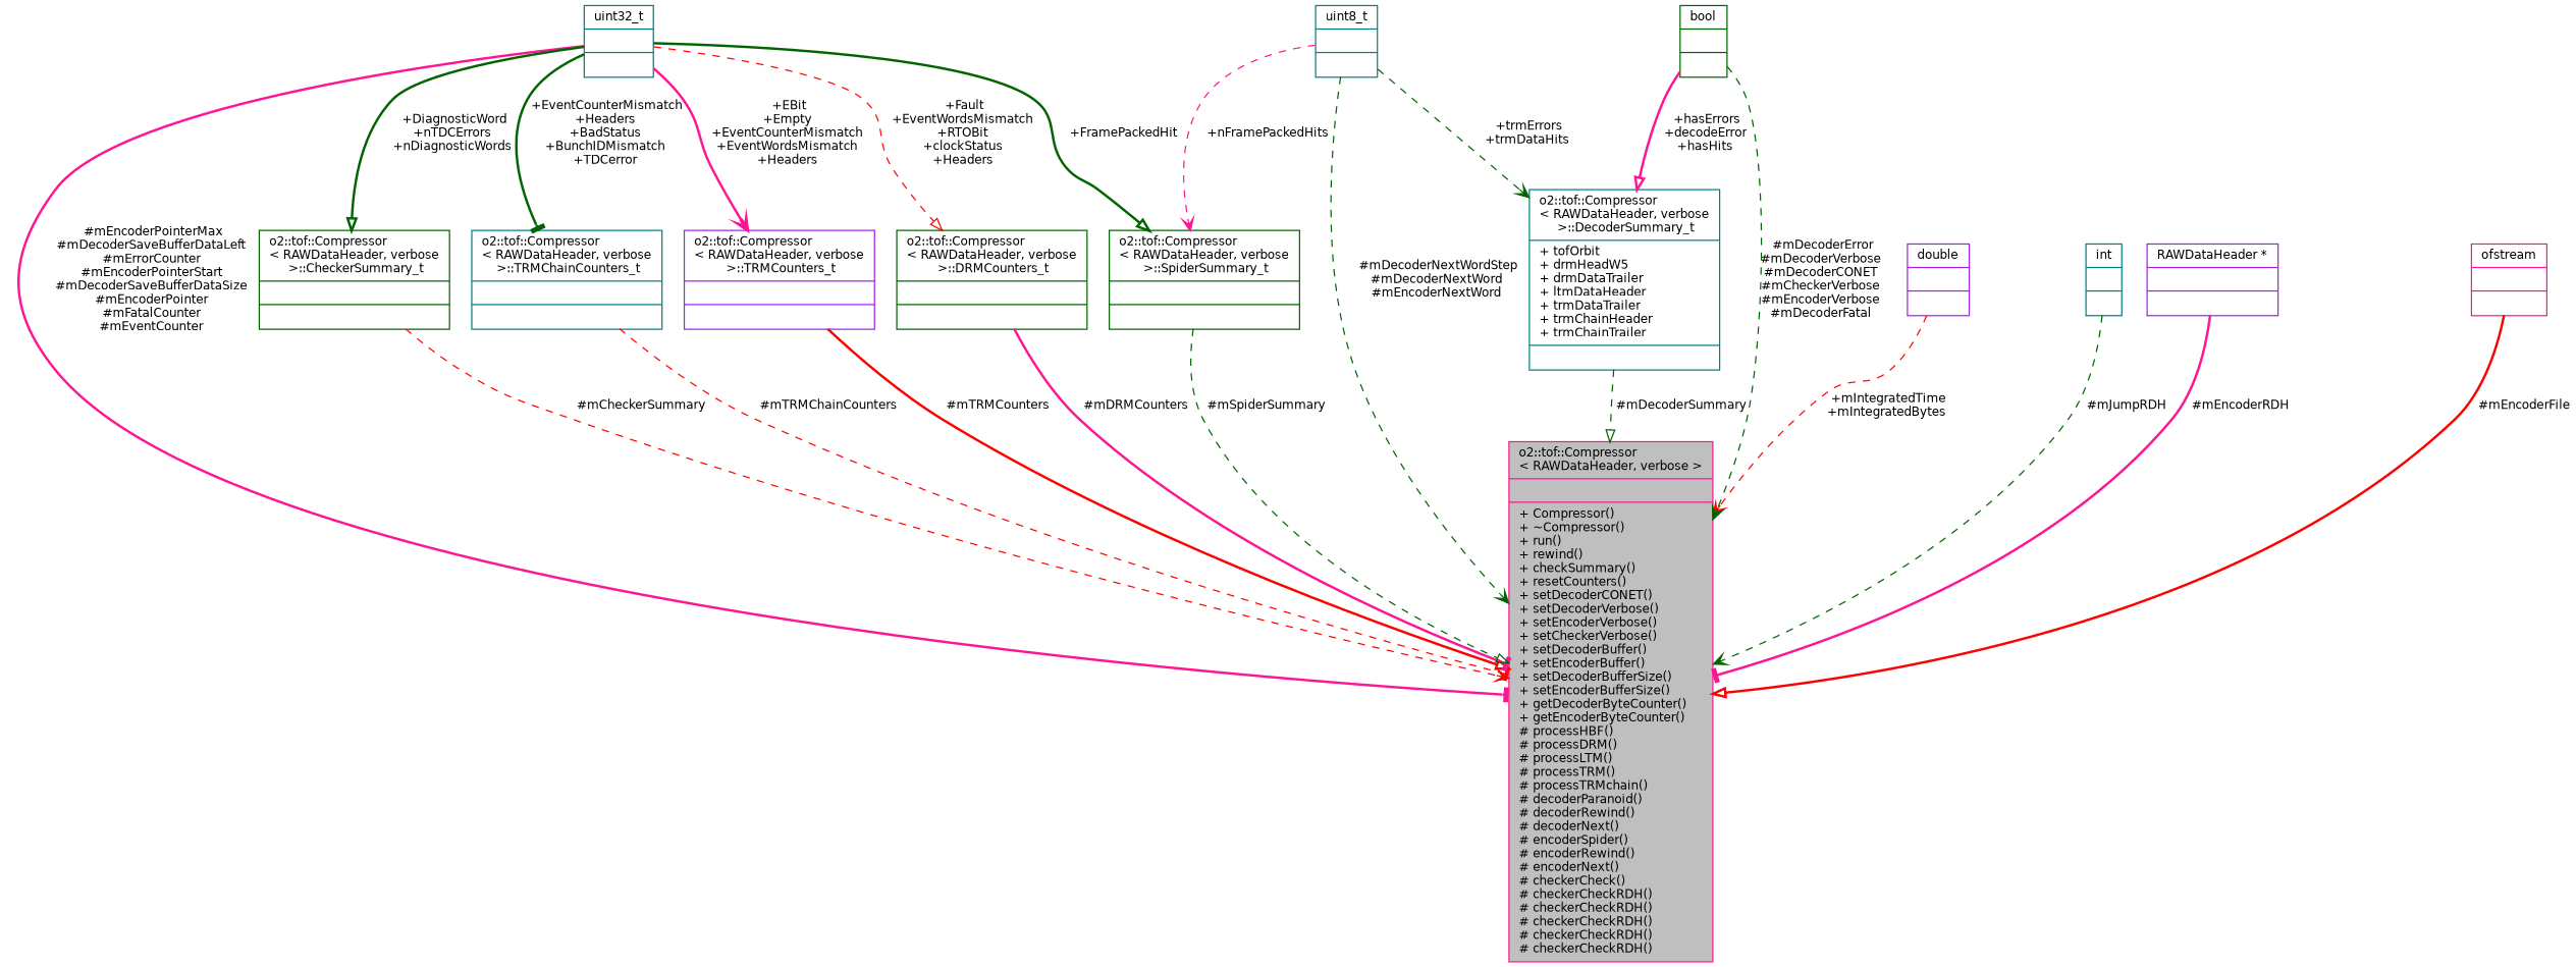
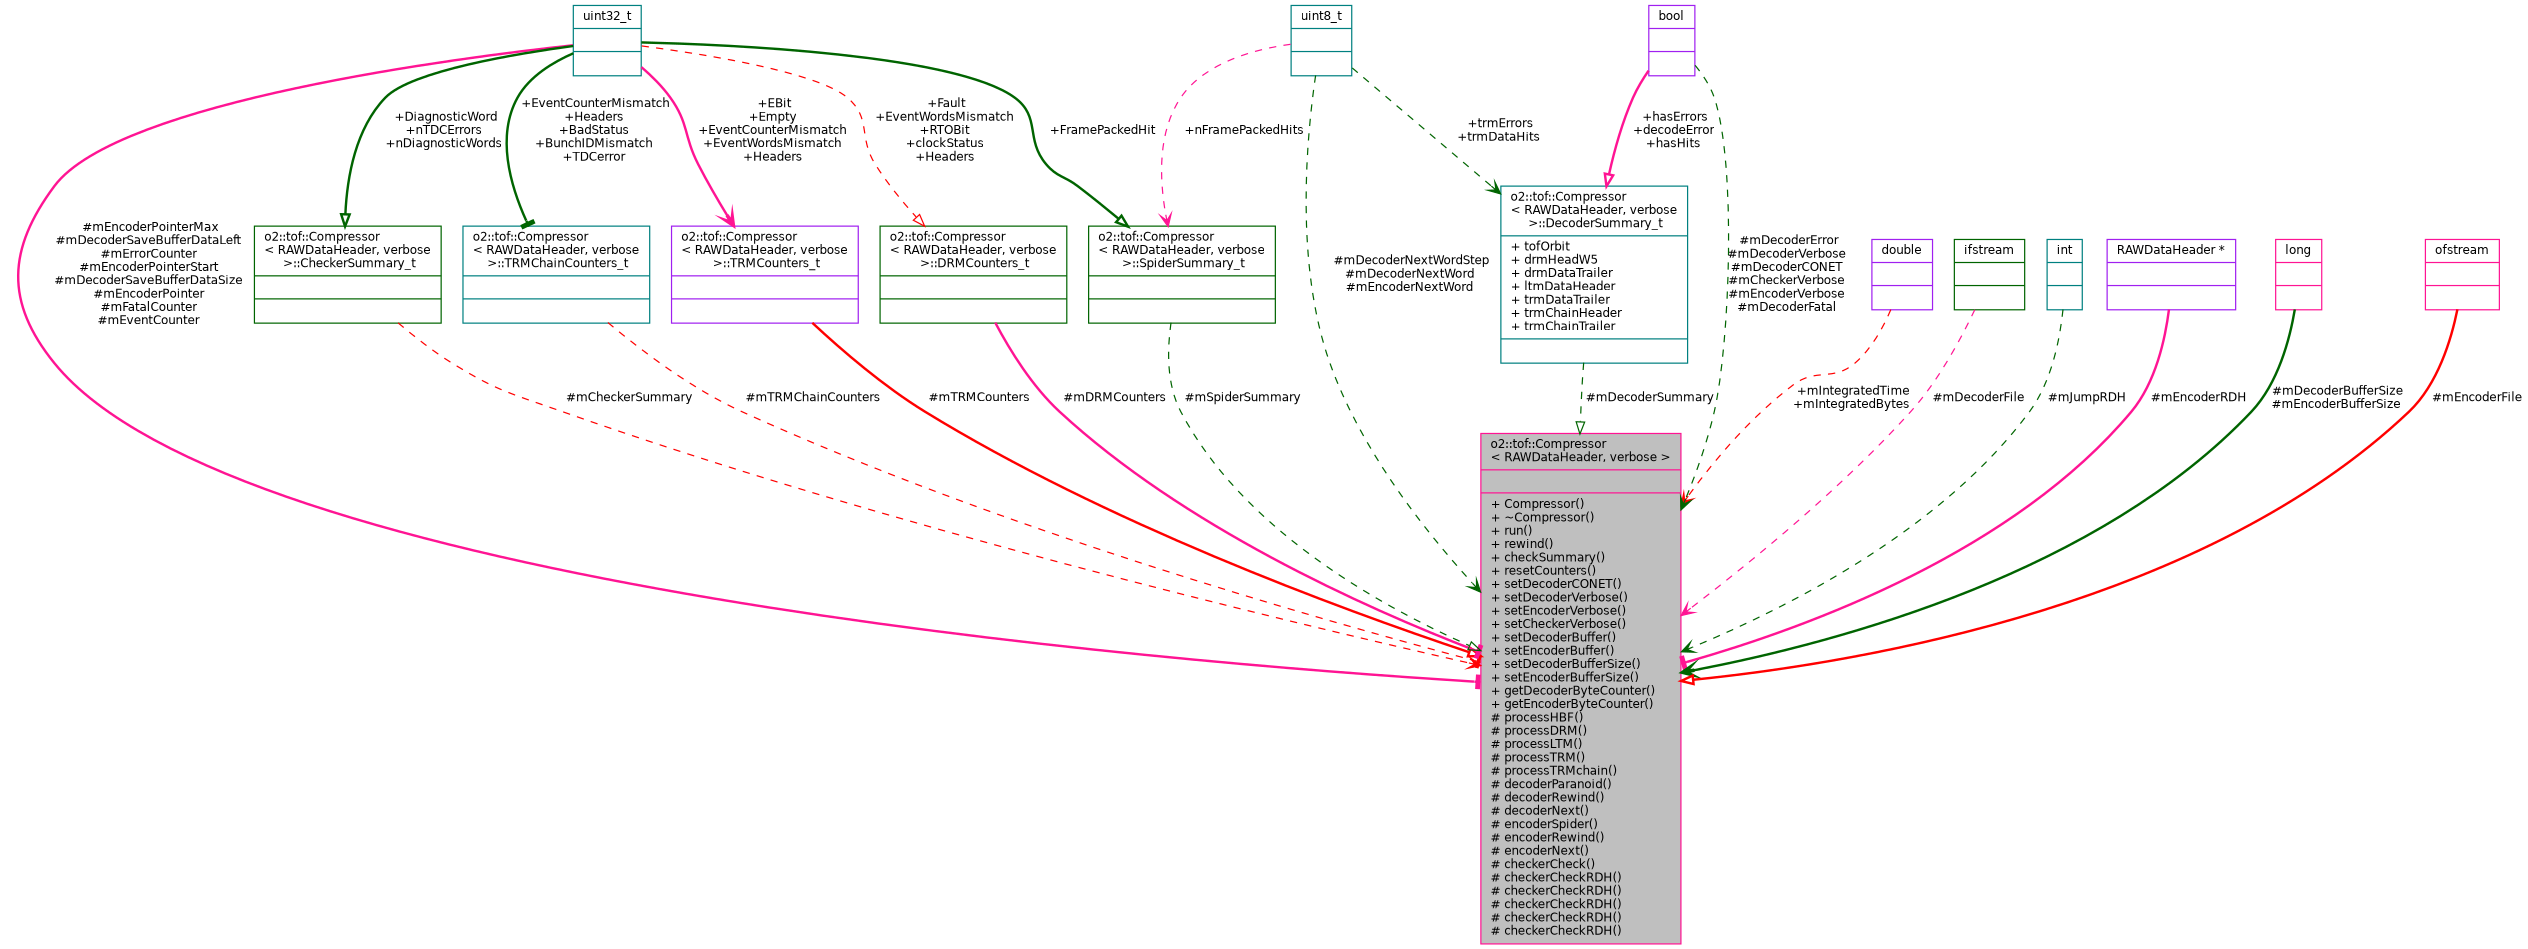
  digraph {
    node [color=darkgreen fontname=Helvetica fontsize=10 shape=record]
    edge [arrowhead=vee color=darkgreen fontname=Helvetica fontsize=10 labelfontname=Helvetica labelfontsize=10 style=dashed]
    n1 [color=deeppink fillcolor=grey75 fontcolor=black height=0.2 label="{o2::tof::Compressor\l\< RAWDataHeader, verbose \>\n||+ Compressor()\l+ ~Compressor()\l+ run()\l+ rewind()\l+ checkSummary()\l+ resetCounters()\l+ setDecoderCONET()\l+ setDecoderVerbose()\l+ setEncoderVerbose()\l+ setCheckerVerbose()\l+ setDecoderBuffer()\l+ setEncoderBuffer()\l+ setDecoderBufferSize()\l+ setEncoderBufferSize()\l+ getDecoderByteCounter()\l+ getEncoderByteCounter()\l# processHBF()\l# processDRM()\l# processLTM()\l# processTRM()\l# processTRMchain()\l# decoderParanoid()\l# decoderRewind()\l# decoderNext()\l# encoderSpider()\l# encoderRewind()\l# encoderNext()\l# checkerCheck()\l# checkerCheckRDH()\l# checkerCheckRDH()\l# checkerCheckRDH()\l# checkerCheckRDH()\l# checkerCheckRDH()\l}" style=filled width=0.4]
    n2 [height=0.2 label="{o2::tof::Compressor\l\< RAWDataHeader, verbose\l \>::CheckerSummary_t\n||}" width=0.4]
    n3 [color=teal height=0.2 label="{uint32_t\n||}" width=0.4]
    n4 [color=teal height=0.2 label="{o2::tof::Compressor\l\< RAWDataHeader, verbose\l \>::TRMChainCounters_t\n||}" width=0.4]
    n5 [color=purple height=0.2 label="{o2::tof::Compressor\l\< RAWDataHeader, verbose\l \>::TRMCounters_t\n||}" width=0.4]
    n6 [height=0.2 label="{o2::tof::Compressor\l\< RAWDataHeader, verbose\l \>::DRMCounters_t\n||}" width=0.4]
    n7 [height=0.2 label="{o2::tof::Compressor\l\< RAWDataHeader, verbose\l \>::SpiderSummary_t\n||}" width=0.4]
    n8 [color=purple height=0.2 label="{double\n||}" width=0.4]
    n9 [color=teal height=0.2 label="{o2::tof::Compressor\l\< RAWDataHeader, verbose\l \>::DecoderSummary_t\n|+ tofOrbit\l+ drmHeadW5\l+ drmDataTrailer\l+ ltmDataHeader\l+ trmDataTrailer\l+ trmChainHeader\l+ trmChainTrailer\l|}" width=0.4]
    n10 [color=teal height=0.2 label="{uint8_t\n||}" width=0.4]
-   n11 [height=0.2 label="{bool\n||}" width=0.4]
+   n11 [color=purple height=0.2 label="{bool\n||}" width=0.4]
+   n12 [height=0.2 label="{ifstream\n||}" width=0.4]
    n13 [color=teal height=0.2 label="{int\n||}" width=0.4]
    n14 [color=purple height=0.2 label="{RAWDataHeader *\n||}" width=0.4]
+   n15 [color=deeppink height=0.2 label="{long\n||}" width=0.4]
    n16 [color=deeppink height=0.2 label="{ofstream\n||}" width=0.4]
    n2 -> n1 [color=red label=" #mCheckerSummary"]
    n3 -> n1 [arrowhead=tee color=deeppink label=" #mEncoderPointerMax\n#mDecoderSaveBufferDataLeft\n#mErrorCounter\n#mEncoderPointerStart\n#mDecoderSaveBufferDataSize\n#mEncoderPointer\n#mFatalCounter\n#mEventCounter" style=bold]
    n3 -> n2 [arrowhead=onormal label=" +DiagnosticWord\n+nTDCErrors\n+nDiagnosticWords" style=bold]
    n3 -> n4 [arrowhead=tee label=" +EventCounterMismatch\n+Headers\n+BadStatus\n+BunchIDMismatch\n+TDCerror" style=bold]
    n3 -> n5 [color=deeppink label=" +EBit\n+Empty\n+EventCounterMismatch\n+EventWordsMismatch\n+Headers" style=bold]
    n3 -> n6 [arrowhead=onormal color=red label=" +Fault\n+EventWordsMismatch\n+RTOBit\n+clockStatus\n+Headers"]
    n3 -> n7 [arrowhead=onormal label=" +FramePackedHit" style=bold]
    n4 -> n1 [arrowhead=tee color=red label=" #mTRMChainCounters"]
    n5 -> n1 [arrowhead=onormal color=red label=" #mTRMCounters" style=bold]
    n6 -> n1 [arrowhead=tee color=deeppink label=" #mDRMCounters" style=bold]
    n7 -> n1 [arrowhead=onormal label=" #mSpiderSummary"]
    n8 -> n1 [color=red label=" +mIntegratedTime\n+mIntegratedBytes"]
    n9 -> n1 [arrowhead=onormal label=" #mDecoderSummary"]
    n10 -> n1 [label=" #mDecoderNextWordStep\n#mDecoderNextWord\n#mEncoderNextWord"]
    n10 -> n7 [color=deeppink label=" +nFramePackedHits"]
    n10 -> n9 [label=" +trmErrors\n+trmDataHits"]
    n11 -> n1 [label=" #mDecoderError\n#mDecoderVerbose\n#mDecoderCONET\n#mCheckerVerbose\n#mEncoderVerbose\n#mDecoderFatal"]
    n11 -> n9 [arrowhead=onormal color=deeppink label=" +hasErrors\n+decodeError\n+hasHits" style=bold]
+   n12 -> n1 [color=deeppink label=" #mDecoderFile"]
    n13 -> n1 [label=" #mJumpRDH"]
    n14 -> n1 [arrowhead=tee color=deeppink label=" #mEncoderRDH" style=bold]
+   n15 -> n1 [label=" #mDecoderBufferSize\n#mEncoderBufferSize" style=bold]
    n16 -> n1 [arrowhead=onormal color=red label=" #mEncoderFile" style=bold]
  }
